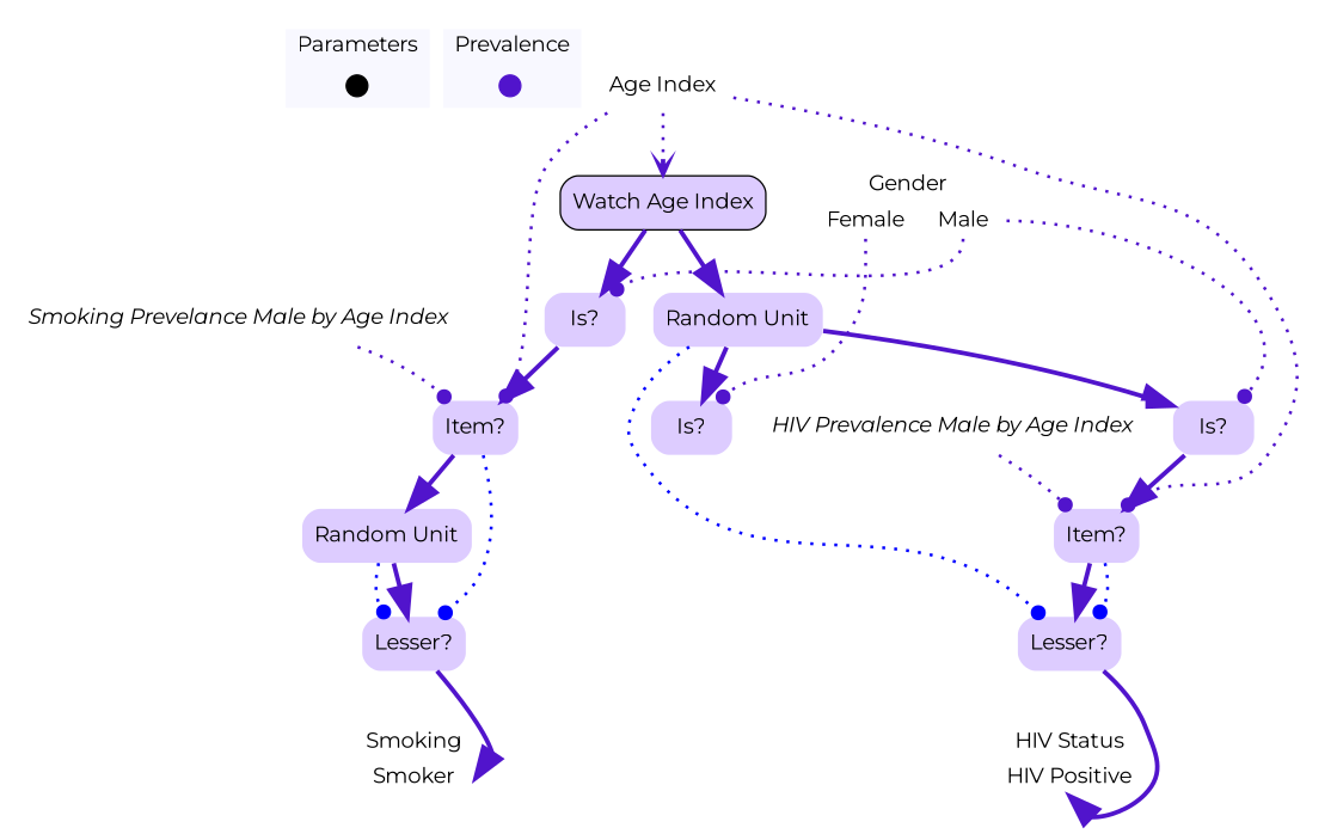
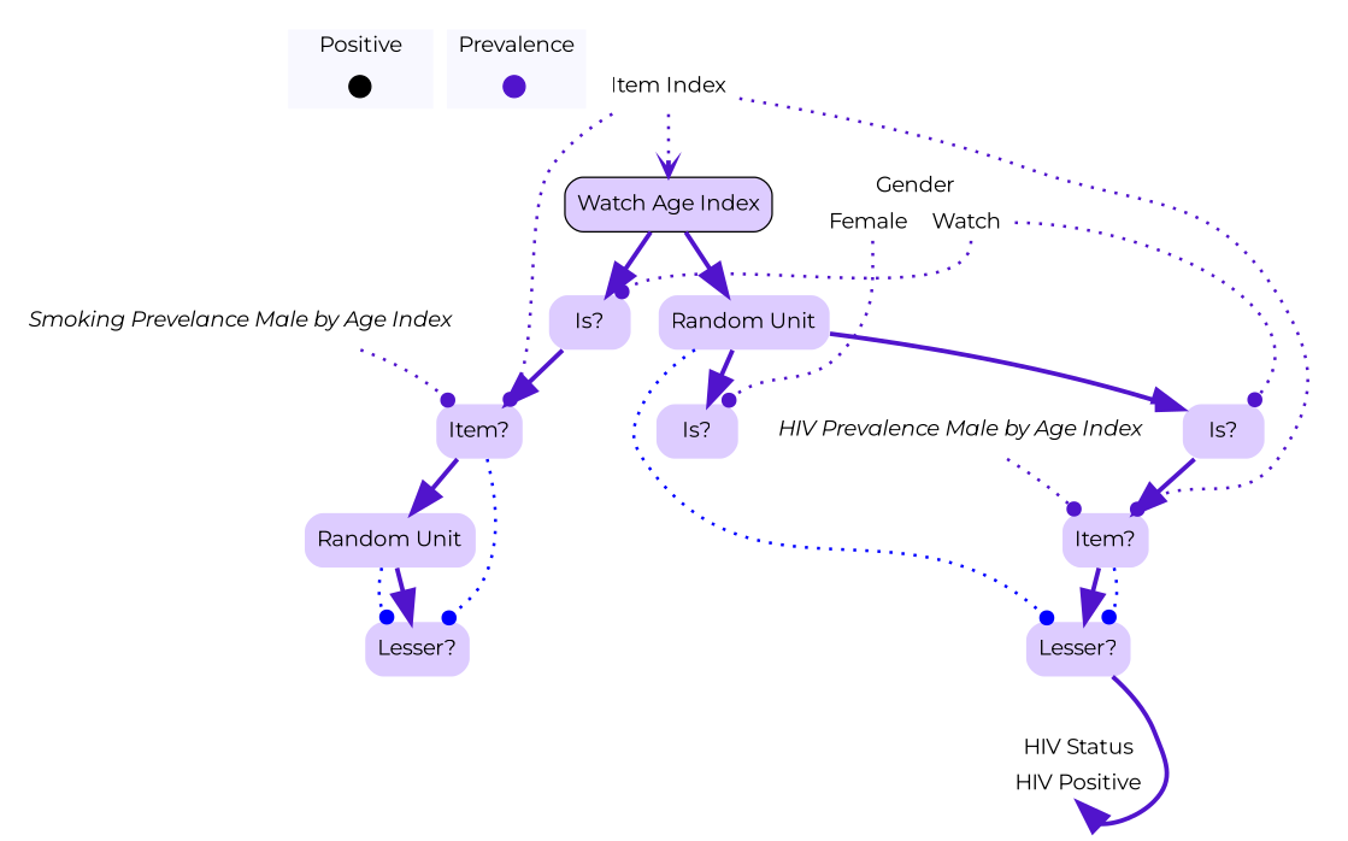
  digraph {
    fontname=Montserrat
    node [color="0.722, 0.2, 1.0" fontname=Montserrat shape=none style="rounded,filled"]
    edge [color="0.722, 0.9 , 0.8" fontname=Montserrat penwidth=2.0 style=dotted]
    contextOverview [color=black fixedsize=true fontcolor=white height=.2 shape=point style=filled width=.2]
    watchAgeIndexOverview [color="0.722, 0.9 , 0.8" fixedsize=true fontcolor=white height=.2 shape=point style=filled width=.2]
-   n3 [color=none fillcolor=white label="{<individualgender> Gender | {<individualgenderfemale> Female|<individualgendermale> Male}}" shape=record style=filled]
+   n3 [color=none fillcolor=white label="{<individualgender> Gender | {<individualgenderfemale> Female|<individualgendermale> Watch}}" shape=record style=filled]
    n4 [label="Is?"]
    n5 [label="Is?"]
    n6 [label="Is?"]
    n7 [label="Item?"]
    n8 [label="Item?"]
-   n9 [color=none fillcolor=white label="{<individualsmoking> Smoking | {<individualsmokingsmoker> Smoker}}" shape=record style=filled]
    n10 [color=none fillcolor=white label="{<individualhIVStatus> HIV Status | {<individualhIVStatushIVPositive> HIV Positive}}" shape=record style=filled]
-   n11 [color=none fillcolor=white fontsize=14 label="Age Index" style=filled]
+   n11 [color=none fillcolor=white fontsize=14 label="Item Index" style=filled]
    n12 [color=black fillcolor="0.722, 0.2, 1.0" label="Watch Age Index" shape=box]
    n13 [label="Random Unit"]
    n14 [label="Random Unit"]
    n15 [label="Lesser?"]
    n16 [label="Lesser?"]
    n17 [color=none fillcolor=white fontsize=14 label=<<i>Smoking Prevelance Male by Age Index</i>> style=filled]
    n18 [color=none fillcolor=white fontsize=14 label=<<i>HIV Prevalence Male by Age Index</i>> style=filled]
    subgraph cluster_1 {
      color=white
      fillcolor=ghostwhite
-     label=Parameters
+     label=Positive
      labeljust=l
      style=filled
      contextOverview
    }
    subgraph cluster_2 {
      color=white
      fillcolor=ghostwhite
      label=Prevalence
      labeljust=l
      nodesep=0.1
      style=filled
      watchAgeIndexOverview
    }
    n3 -> n4 [arrowhead=dot headport=ne tailport=individualgendermale]
    n3 -> n5 [arrowhead=dot headport=ne tailport=individualgendermale]
    n3 -> n6 [arrowhead=dot headport=ne tailport=individualgenderfemale]
    n4 -> n7 [arrowsize=2.0 penwidth=3.0 style=""]
    n5 -> n8 [arrowsize=2.0 penwidth=3.0 style=""]
    n7 -> n14 [arrowsize=2.0 penwidth=3.0 style=""]
    n7 -> n15 [arrowhead=dot color=blue headport=ne]
    n8 -> n16 [arrowsize=2.0 penwidth=3.0 style=""]
    n8 -> n16 [arrowhead=dot color=blue headport=ne]
    n11 -> n7 [arrowhead=dot headport=ne]
    n11 -> n8 [arrowhead=dot headport=ne]
    n11 -> n12 [arrowhead=vee]
    n12 -> n4 [arrowsize=2.0 penwidth=3.0 style=""]
    n12 -> n13 [arrowsize=2.0 penwidth=3.0 style=""]
    n13 -> n5 [arrowsize=2.0 penwidth=3.0 style=""]
    n13 -> n6 [arrowsize=2.0 penwidth=3.0 style=""]
    n13 -> n16 [arrowhead=dot color=blue headport=nw]
    n14 -> n15 [arrowsize=2.0 penwidth=3.0 style=""]
    n14 -> n15 [arrowhead=dot color=blue headport=nw]
-   n15 -> n9 [arrowsize=2.0 headport=individualsmokingsmoker penwidth=3.0 style=""]
    n16 -> n10 [arrowsize=2.0 headport=individualhIVStatushIVPositive penwidth=3.0 style=""]
    n17 -> n7 [arrowhead=dot headport=nw]
    n18 -> n8 [arrowhead=dot headport=nw]
  }
